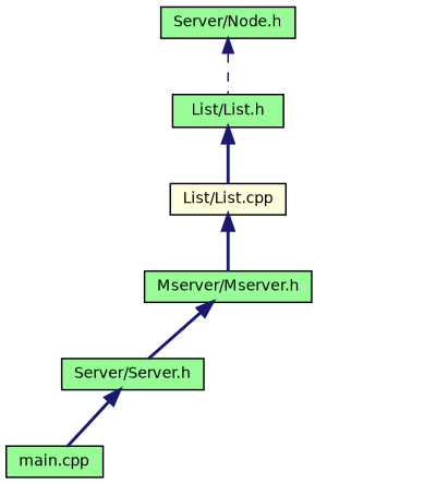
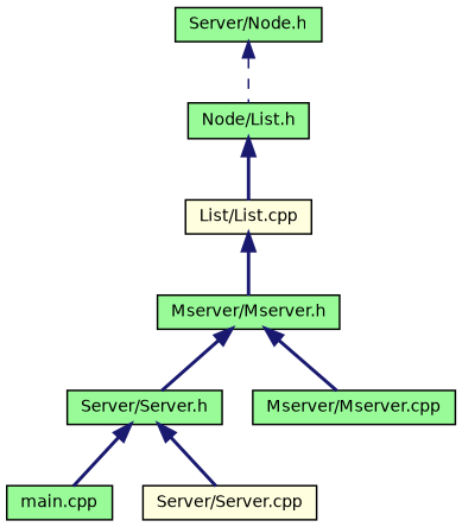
  digraph {
    node [color=black fillcolor=palegreen fontname=Helvetica fontsize=10 shape=record style=filled]
    edge [color=midnightblue dir=back fontname=Helvetica fontsize=10 labelfontname=Helvetica labelfontsize=10 style=bold]
    n1 [fontcolor=black height=0.2 label="Server/Node.h" width=0.4]
-   n2 [height=0.2 label="List/List.h" width=0.4]
+   n2 [height=0.2 label="Node/List.h" width=0.4]
    n3 [fillcolor=lightyellow height=0.2 label="List/List.cpp" width=0.4]
    n4 [height=0.2 label="Mserver/Mserver.h" width=0.4]
    n5 [height=0.2 label="Server/Server.h" width=0.4]
+   n6 [height=0.2 label="Mserver/Mserver.cpp" width=0.4]
    n7 [height=0.2 label="main.cpp" width=0.4]
+   n8 [fillcolor=lightyellow height=0.2 label="Server/Server.cpp" width=0.4]
    n1 -> n2 [style=dashed]
    n2 -> n3
    n3 -> n4
    n4 -> n5
+   n4 -> n6
    n5 -> n7
+   n5 -> n8
  }
